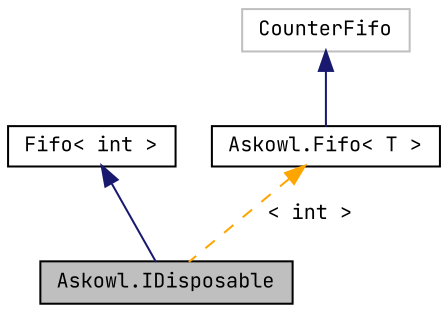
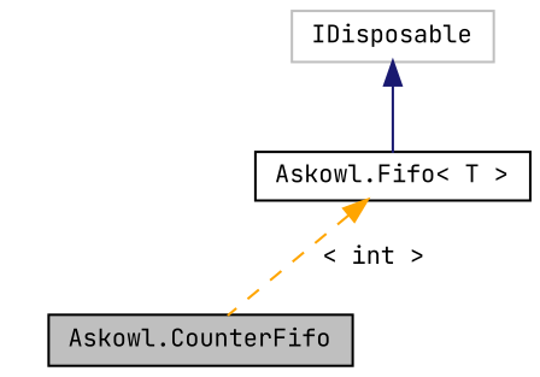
  digraph {
    fontname="JetBrains Mono"
    node [color=black fillcolor=white fontname="JetBrains Mono" fontsize=10 shape=record style=filled]
    edge [color=midnightblue dir=back fontname="JetBrains Mono" fontsize=10 labelfontname=Helvetica labelfontsize=10 style=solid]
-   n1 [fillcolor=grey75 fontcolor=black height=0.2 label="Askowl.IDisposable" width=0.4]
-   n2 [height=0.2 label="Fifo\< int \>" width=0.4]
+   n1 [fillcolor=grey75 fontcolor=black height=0.2 label="Askowl.CounterFifo" width=0.4]
    n3 [height=0.2 label="Askowl.Fifo\< T \>" width=0.4]
-   n4 [color=grey75 height=0.2 label=CounterFifo width=0.4]
-   n2 -> n1
+   n4 [color=grey75 height=0.2 label=IDisposable width=0.4]
    n3 -> n1 [color=orange label=" \< int \>" style=dashed]
    n4 -> n3
  }
